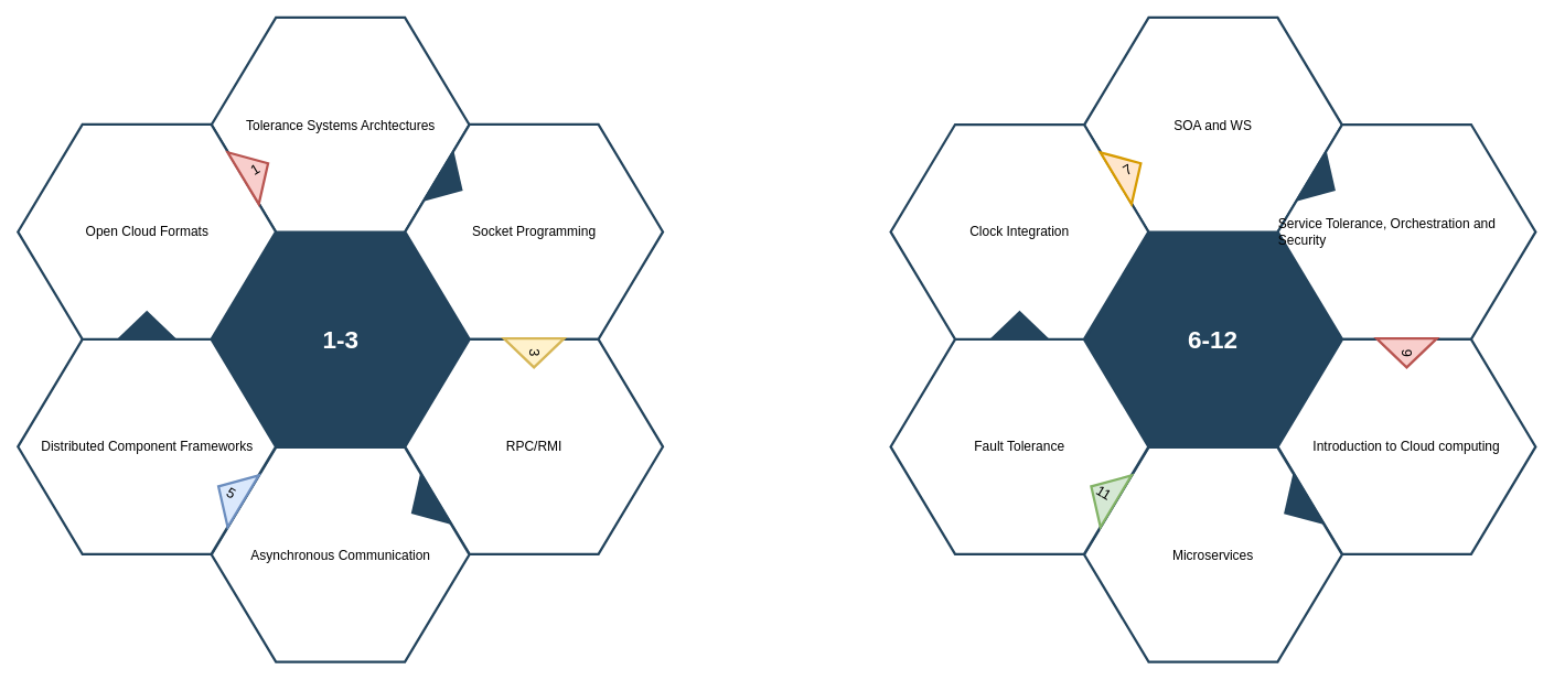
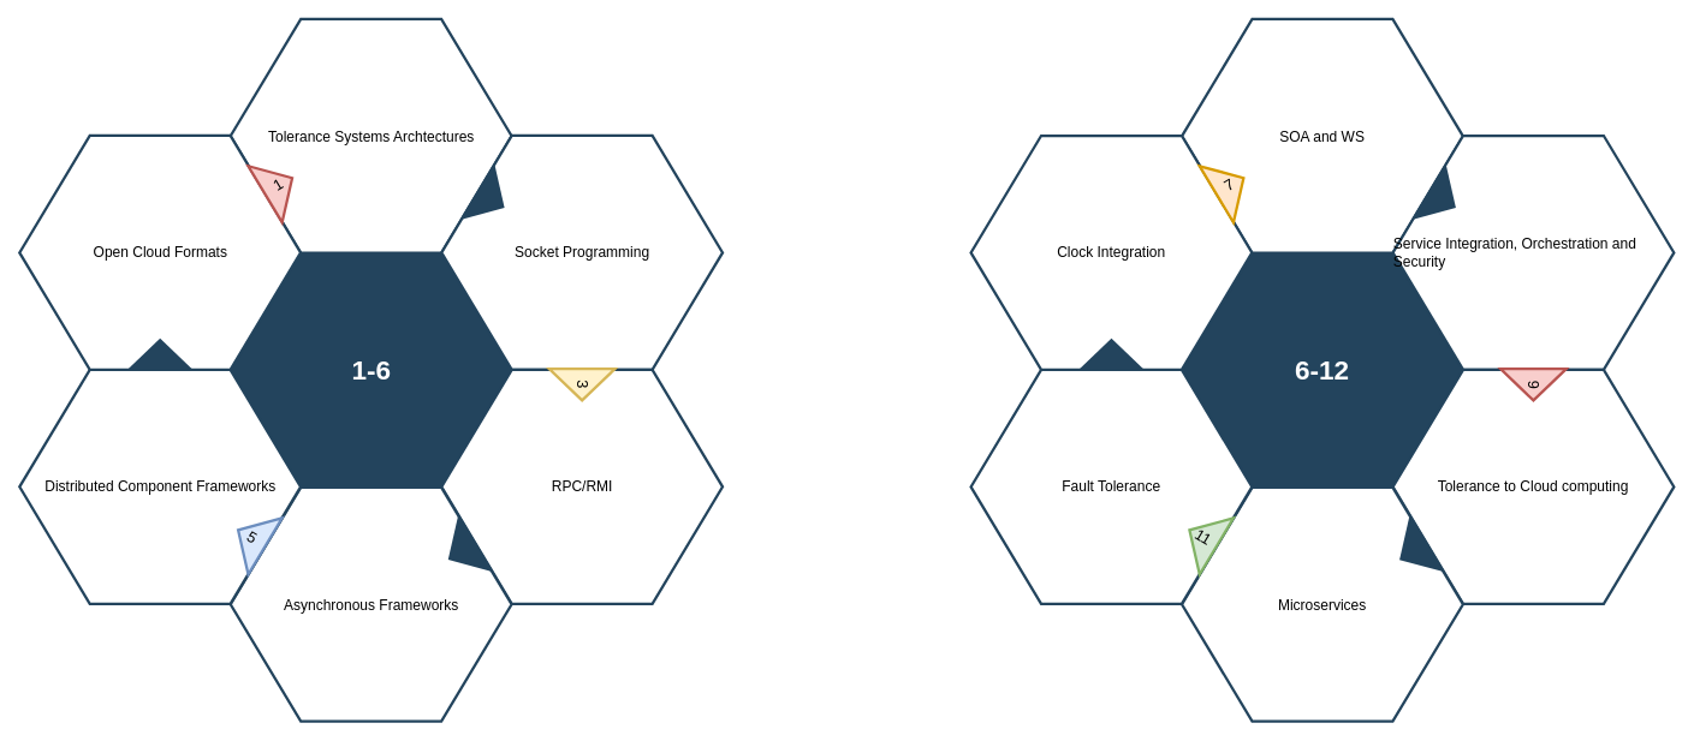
  <mxCell id="0" />
  <mxCell id="1" parent="0" />
- <mxCell id="2" value="&lt;font color=&quot;#ffffff&quot;&gt;&lt;span style=&quot;font-size: 30px;&quot;&gt;&lt;b&gt;1-3&lt;/b&gt;&lt;/span&gt;&lt;/font&gt;" style="shape=hexagon;perimeter=hexagonPerimeter2;whiteSpace=wrap;html=1;shadow=0;labelBackgroundColor=none;strokeColor=#23445D;fillColor=#23445D;gradientColor=none;fontFamily=Helvetica;fontSize=23;fontColor=#23445d;align=center;strokeWidth=3;" parent="1" vertex="1"><mxGeometry x="254.579" y="280.798" width="311.842" height="259.868" as="geometry" /></mxCell>
+ <mxCell id="2" value="&lt;font color=&quot;#ffffff&quot;&gt;&lt;span style=&quot;font-size: 30px;&quot;&gt;&lt;b&gt;1-6&lt;/b&gt;&lt;/span&gt;&lt;/font&gt;" style="shape=hexagon;perimeter=hexagonPerimeter2;whiteSpace=wrap;html=1;shadow=0;labelBackgroundColor=none;strokeColor=#23445D;fillColor=#23445D;gradientColor=none;fontFamily=Helvetica;fontSize=23;fontColor=#23445d;align=center;strokeWidth=3;" parent="1" vertex="1"><mxGeometry x="254.579" y="280.798" width="311.842" height="259.868" as="geometry" /></mxCell>
  <mxCell id="3" value="" style="triangle;whiteSpace=wrap;html=1;shadow=0;labelBackgroundColor=none;strokeColor=none;fillColor=#FFFFFF;fontFamily=Helvetica;fontSize=17;fontColor=#23445d;align=center;rotation=90;gradientColor=none;flipV=1;flipH=1;opacity=20;" parent="1" vertex="1"><mxGeometry x="135.5" y="298.667" width="72" height="152" as="geometry" /></mxCell>
  <mxCell id="4" value="&lt;p style=&quot;margin: 0cm; font-size: 12pt; font-family: Calibri, sans-serif; color: rgb(0, 0, 0); text-align: start;&quot; class=&quot;MsoNormal&quot;&gt;Tolerance Systems Archtectures&lt;/p&gt;" style="shape=hexagon;perimeter=hexagonPerimeter2;whiteSpace=wrap;html=1;shadow=0;labelBackgroundColor=none;strokeColor=#23445D;fillColor=#ffffff;gradientColor=none;fontFamily=Helvetica;fontSize=23;fontColor=#23445D;align=center;strokeWidth=3;" parent="1" vertex="1"><mxGeometry x="254.579" y="20.667" width="311.842" height="259.868" as="geometry" /></mxCell>
  <mxCell id="5" value="&lt;p style=&quot;margin: 0cm; font-size: 12pt; font-family: Calibri, sans-serif; color: rgb(0, 0, 0); text-align: start;&quot; class=&quot;MsoNormal&quot;&gt;Socket Programming&lt;/p&gt;" style="shape=hexagon;perimeter=hexagonPerimeter2;whiteSpace=wrap;html=1;shadow=0;labelBackgroundColor=none;strokeColor=#23445D;fillColor=#FFFFFF;gradientColor=none;fontFamily=Helvetica;fontSize=23;fontColor=#23445d;align=center;strokeWidth=3;" parent="1" vertex="1"><mxGeometry x="488.658" y="150.2" width="311.842" height="259.868" as="geometry" /></mxCell>
  <mxCell id="6" value="&lt;p style=&quot;margin: 0cm; font-size: 12pt; font-family: Calibri, sans-serif; color: rgb(0, 0, 0); text-align: start;&quot; class=&quot;MsoNormal&quot;&gt;RPC/RMI&lt;/p&gt;" style="shape=hexagon;perimeter=hexagonPerimeter2;whiteSpace=wrap;html=1;shadow=0;labelBackgroundColor=none;strokeColor=#23445D;fillColor=#FFFFFF;gradientColor=none;fontFamily=Helvetica;fontSize=23;fontColor=#23445d;align=center;strokeWidth=3;" parent="1" vertex="1"><mxGeometry x="488.658" y="410.265" width="311.842" height="259.868" as="geometry" /></mxCell>
- <mxCell id="7" value="&lt;p style=&quot;margin: 0cm; font-size: 12pt; font-family: Calibri, sans-serif; color: rgb(0, 0, 0); text-align: start;&quot; class=&quot;MsoNormal&quot;&gt;Asynchronous Communication&lt;/p&gt;" style="shape=hexagon;perimeter=hexagonPerimeter2;whiteSpace=wrap;html=1;shadow=0;labelBackgroundColor=none;strokeColor=#23445D;fillColor=#FFFFFF;gradientColor=none;fontFamily=Helvetica;fontSize=23;fontColor=#23445d;align=center;strokeWidth=3;" parent="1" vertex="1"><mxGeometry x="254.579" y="540.798" width="311.842" height="259.868" as="geometry" /></mxCell>
+ <mxCell id="7" value="&lt;p style=&quot;margin: 0cm; font-size: 12pt; font-family: Calibri, sans-serif; color: rgb(0, 0, 0); text-align: start;&quot; class=&quot;MsoNormal&quot;&gt;Asynchronous Frameworks&lt;/p&gt;" style="shape=hexagon;perimeter=hexagonPerimeter2;whiteSpace=wrap;html=1;shadow=0;labelBackgroundColor=none;strokeColor=#23445D;fillColor=#FFFFFF;gradientColor=none;fontFamily=Helvetica;fontSize=23;fontColor=#23445d;align=center;strokeWidth=3;" parent="1" vertex="1"><mxGeometry x="254.579" y="540.798" width="311.842" height="259.868" as="geometry" /></mxCell>
  <mxCell id="8" value="&lt;p style=&quot;margin: 0cm; font-size: 12pt; font-family: Calibri, sans-serif; color: rgb(0, 0, 0); text-align: start;&quot; class=&quot;MsoNormal&quot;&gt;Distributed Component Frameworks&lt;/p&gt;" style="shape=hexagon;perimeter=hexagonPerimeter2;whiteSpace=wrap;html=1;shadow=0;labelBackgroundColor=none;strokeColor=#23445D;fillColor=#FFFFFF;gradientColor=none;fontFamily=Helvetica;fontSize=23;fontColor=#23445d;align=center;strokeWidth=3;" parent="1" vertex="1"><mxGeometry x="20.5" y="410.265" width="311.842" height="259.868" as="geometry" /></mxCell>
  <mxCell id="9" value="&lt;p style=&quot;margin: 0cm; font-size: 12pt; font-family: Calibri, sans-serif; color: rgb(0, 0, 0); text-align: start;&quot; class=&quot;MsoNormal&quot;&gt;Open Cloud Formats&lt;/p&gt;" style="shape=hexagon;perimeter=hexagonPerimeter2;whiteSpace=wrap;html=1;shadow=0;labelBackgroundColor=none;strokeColor=#23445D;fillColor=#ffffff;gradientColor=none;fontFamily=Helvetica;fontSize=23;fontColor=#23445D;align=center;strokeWidth=3;" parent="1" vertex="1"><mxGeometry x="20.5" y="150.2" width="311.842" height="259.868" as="geometry" /></mxCell>
  <mxCell id="10" value="" style="triangle;whiteSpace=wrap;html=1;shadow=0;labelBackgroundColor=none;strokeColor=none;fillColor=#23445D;fontFamily=Helvetica;fontSize=17;fontColor=#23445d;align=center;rotation=31;gradientColor=none;strokeWidth=3;" parent="1" vertex="1"><mxGeometry x="526" y="184.667" width="35" height="73" as="geometry" /></mxCell>
  <mxCell id="11" value="5" style="triangle;whiteSpace=wrap;html=1;shadow=0;labelBackgroundColor=none;strokeColor=#6c8ebf;fillColor=#dae8fc;fontFamily=Helvetica;fontSize=17;align=center;rotation=31;flipH=1;strokeWidth=3;" parent="1" vertex="1"><mxGeometry x="260.5" y="560.667" width="35" height="73" as="geometry" /></mxCell>
  <mxCell id="12" value="1" style="triangle;whiteSpace=wrap;html=1;shadow=0;labelBackgroundColor=none;strokeColor=#b85450;fillColor=#f8cecc;fontFamily=Helvetica;fontSize=17;align=center;rotation=329;strokeWidth=3;" parent="1" vertex="1"><mxGeometry x="290.5" y="169.667" width="35" height="73" as="geometry" /></mxCell>
  <mxCell id="13" value="" style="triangle;whiteSpace=wrap;html=1;shadow=0;labelBackgroundColor=none;strokeColor=none;fillColor=#23445D;fontFamily=Helvetica;fontSize=17;fontColor=#23445d;align=center;rotation=329;gradientColor=none;flipH=1;strokeWidth=3;" parent="1" vertex="1"><mxGeometry x="493.5" y="575.667" width="35" height="73" as="geometry" /></mxCell>
  <mxCell id="14" value="3" style="triangle;whiteSpace=wrap;html=1;shadow=0;labelBackgroundColor=none;strokeColor=#d6b656;fillColor=#fff2cc;fontFamily=Helvetica;fontSize=17;align=center;rotation=90;strokeWidth=3;" parent="1" vertex="1"><mxGeometry x="627.079" y="390.167" width="35" height="73" as="geometry" /></mxCell>
  <mxCell id="15" value="" style="triangle;whiteSpace=wrap;html=1;shadow=0;labelBackgroundColor=none;strokeColor=none;fillColor=#23445D;fontFamily=Helvetica;fontSize=17;fontColor=#23445d;align=center;rotation=90;gradientColor=none;flipH=1;strokeWidth=3;" parent="1" vertex="1"><mxGeometry x="158.921" y="356.167" width="35" height="73" as="geometry" /></mxCell>
  <mxCell id="16" value="&lt;font color=&quot;#ffffff&quot;&gt;&lt;span style=&quot;font-size: 30px;&quot;&gt;&lt;b&gt;6-12&lt;/b&gt;&lt;/span&gt;&lt;/font&gt;" style="shape=hexagon;perimeter=hexagonPerimeter2;whiteSpace=wrap;html=1;shadow=0;labelBackgroundColor=none;strokeColor=#23445D;fillColor=#23445D;gradientColor=none;fontFamily=Helvetica;fontSize=23;fontColor=#23445d;align=center;strokeWidth=3;" vertex="1" parent="1"><mxGeometry x="1310.079" y="280.868" width="311.842" height="259.868" as="geometry" /></mxCell>
  <mxCell id="17" value="" style="triangle;whiteSpace=wrap;html=1;shadow=0;labelBackgroundColor=none;strokeColor=none;fillColor=#FFFFFF;fontFamily=Helvetica;fontSize=17;fontColor=#23445d;align=center;rotation=90;gradientColor=none;flipV=1;flipH=1;opacity=20;" vertex="1" parent="1"><mxGeometry x="1191" y="298.737" width="72" height="152" as="geometry" /></mxCell>
  <mxCell id="18" value="&lt;p style=&quot;margin: 0cm; font-size: 12pt; font-family: Calibri, sans-serif; color: rgb(0, 0, 0); text-align: start;&quot; class=&quot;MsoNormal&quot;&gt;SOA and WS&lt;/p&gt;" style="shape=hexagon;perimeter=hexagonPerimeter2;whiteSpace=wrap;html=1;shadow=0;labelBackgroundColor=none;strokeColor=#23445D;fillColor=#ffffff;gradientColor=none;fontFamily=Helvetica;fontSize=23;fontColor=#23445D;align=center;strokeWidth=3;" vertex="1" parent="1"><mxGeometry x="1310.079" y="20.737" width="311.842" height="259.868" as="geometry" /></mxCell>
- <mxCell id="19" value="&lt;p style=&quot;margin: 0cm; font-size: 12pt; font-family: Calibri, sans-serif; color: rgb(0, 0, 0); text-align: start;&quot; class=&quot;MsoNormal&quot;&gt;Service Tolerance, Orchestration and Security&lt;/p&gt;" style="shape=hexagon;perimeter=hexagonPerimeter2;whiteSpace=wrap;html=1;shadow=0;labelBackgroundColor=none;strokeColor=#23445D;fillColor=#FFFFFF;gradientColor=none;fontFamily=Helvetica;fontSize=23;fontColor=#23445d;align=center;strokeWidth=3;" vertex="1" parent="1"><mxGeometry x="1544.158" y="150.27" width="311.842" height="259.868" as="geometry" /></mxCell>
- <mxCell id="20" value="&lt;p style=&quot;margin: 0cm; font-size: 12pt; font-family: Calibri, sans-serif; color: rgb(0, 0, 0); text-align: start;&quot; class=&quot;MsoNormal&quot;&gt;Introduction to Cloud computing&lt;/p&gt;" style="shape=hexagon;perimeter=hexagonPerimeter2;whiteSpace=wrap;html=1;shadow=0;labelBackgroundColor=none;strokeColor=#23445D;fillColor=#FFFFFF;gradientColor=none;fontFamily=Helvetica;fontSize=23;fontColor=#23445d;align=center;strokeWidth=3;" vertex="1" parent="1"><mxGeometry x="1544.158" y="410.335" width="311.842" height="259.868" as="geometry" /></mxCell>
+ <mxCell id="19" value="&lt;p style=&quot;margin: 0cm; font-size: 12pt; font-family: Calibri, sans-serif; color: rgb(0, 0, 0); text-align: start;&quot; class=&quot;MsoNormal&quot;&gt;Service Integration, Orchestration and Security&lt;/p&gt;" style="shape=hexagon;perimeter=hexagonPerimeter2;whiteSpace=wrap;html=1;shadow=0;labelBackgroundColor=none;strokeColor=#23445D;fillColor=#FFFFFF;gradientColor=none;fontFamily=Helvetica;fontSize=23;fontColor=#23445d;align=center;strokeWidth=3;" vertex="1" parent="1"><mxGeometry x="1544.158" y="150.27" width="311.842" height="259.868" as="geometry" /></mxCell>
+ <mxCell id="20" value="&lt;p style=&quot;margin: 0cm; font-size: 12pt; font-family: Calibri, sans-serif; color: rgb(0, 0, 0); text-align: start;&quot; class=&quot;MsoNormal&quot;&gt;Tolerance to Cloud computing&lt;/p&gt;" style="shape=hexagon;perimeter=hexagonPerimeter2;whiteSpace=wrap;html=1;shadow=0;labelBackgroundColor=none;strokeColor=#23445D;fillColor=#FFFFFF;gradientColor=none;fontFamily=Helvetica;fontSize=23;fontColor=#23445d;align=center;strokeWidth=3;" vertex="1" parent="1"><mxGeometry x="1544.158" y="410.335" width="311.842" height="259.868" as="geometry" /></mxCell>
  <mxCell id="21" value="&lt;p style=&quot;margin: 0cm; font-size: 12pt; font-family: Calibri, sans-serif; color: rgb(0, 0, 0); text-align: start;&quot; class=&quot;MsoNormal&quot;&gt;Microservices&lt;/p&gt;" style="shape=hexagon;perimeter=hexagonPerimeter2;whiteSpace=wrap;html=1;shadow=0;labelBackgroundColor=none;strokeColor=#23445D;fillColor=#FFFFFF;gradientColor=none;fontFamily=Helvetica;fontSize=23;fontColor=#23445d;align=center;strokeWidth=3;" vertex="1" parent="1"><mxGeometry x="1310.079" y="540.868" width="311.842" height="259.868" as="geometry" /></mxCell>
  <mxCell id="22" value="&lt;p style=&quot;margin: 0cm; font-size: 12pt; font-family: Calibri, sans-serif; color: rgb(0, 0, 0); text-align: start;&quot; class=&quot;MsoNormal&quot;&gt;Fault Tolerance&lt;/p&gt;" style="shape=hexagon;perimeter=hexagonPerimeter2;whiteSpace=wrap;html=1;shadow=0;labelBackgroundColor=none;strokeColor=#23445D;fillColor=#FFFFFF;gradientColor=none;fontFamily=Helvetica;fontSize=23;fontColor=#23445d;align=center;strokeWidth=3;" vertex="1" parent="1"><mxGeometry x="1076" y="410.335" width="311.842" height="259.868" as="geometry" /></mxCell>
  <mxCell id="23" value="&lt;p style=&quot;margin: 0cm; font-size: 12pt; font-family: Calibri, sans-serif; color: rgb(0, 0, 0); text-align: start;&quot; class=&quot;MsoNormal&quot;&gt;Clock Integration&lt;/p&gt;" style="shape=hexagon;perimeter=hexagonPerimeter2;whiteSpace=wrap;html=1;shadow=0;labelBackgroundColor=none;strokeColor=#23445D;fillColor=#ffffff;gradientColor=none;fontFamily=Helvetica;fontSize=23;fontColor=#23445D;align=center;strokeWidth=3;" vertex="1" parent="1"><mxGeometry x="1076" y="150.27" width="311.842" height="259.868" as="geometry" /></mxCell>
  <mxCell id="24" value="" style="triangle;whiteSpace=wrap;html=1;shadow=0;labelBackgroundColor=none;strokeColor=none;fillColor=#23445D;fontFamily=Helvetica;fontSize=17;fontColor=#23445d;align=center;rotation=31;gradientColor=none;strokeWidth=3;" vertex="1" parent="1"><mxGeometry x="1581.5" y="184.737" width="35" height="73" as="geometry" /></mxCell>
  <mxCell id="25" value="11" style="triangle;whiteSpace=wrap;html=1;shadow=0;labelBackgroundColor=none;strokeColor=#82b366;fillColor=#d5e8d4;fontFamily=Helvetica;fontSize=17;align=center;rotation=31;flipH=1;strokeWidth=3;" vertex="1" parent="1"><mxGeometry x="1316" y="560.737" width="35" height="73" as="geometry" /></mxCell>
  <mxCell id="26" value="7" style="triangle;whiteSpace=wrap;html=1;shadow=0;labelBackgroundColor=none;fontFamily=Helvetica;fontSize=17;align=center;rotation=329;strokeWidth=3;fillColor=#ffe6cc;strokeColor=#d79b00;" vertex="1" parent="1"><mxGeometry x="1346" y="169.737" width="35" height="73" as="geometry" /></mxCell>
  <mxCell id="27" value="" style="triangle;whiteSpace=wrap;html=1;shadow=0;labelBackgroundColor=none;strokeColor=none;fillColor=#23445D;fontFamily=Helvetica;fontSize=17;fontColor=#23445d;align=center;rotation=329;gradientColor=none;flipH=1;strokeWidth=3;" vertex="1" parent="1"><mxGeometry x="1549" y="575.737" width="35" height="73" as="geometry" /></mxCell>
  <mxCell id="28" value="9" style="triangle;whiteSpace=wrap;html=1;shadow=0;labelBackgroundColor=none;strokeColor=#b85450;fillColor=#f8cecc;fontFamily=Helvetica;fontSize=17;align=center;rotation=90;strokeWidth=3;" vertex="1" parent="1"><mxGeometry x="1682.579" y="390.237" width="35" height="73" as="geometry" /></mxCell>
  <mxCell id="29" value="" style="triangle;whiteSpace=wrap;html=1;shadow=0;labelBackgroundColor=none;strokeColor=none;fillColor=#23445D;fontFamily=Helvetica;fontSize=17;fontColor=#23445d;align=center;rotation=90;gradientColor=none;flipH=1;strokeWidth=3;" vertex="1" parent="1"><mxGeometry x="1214.421" y="356.237" width="35" height="73" as="geometry" /></mxCell>
